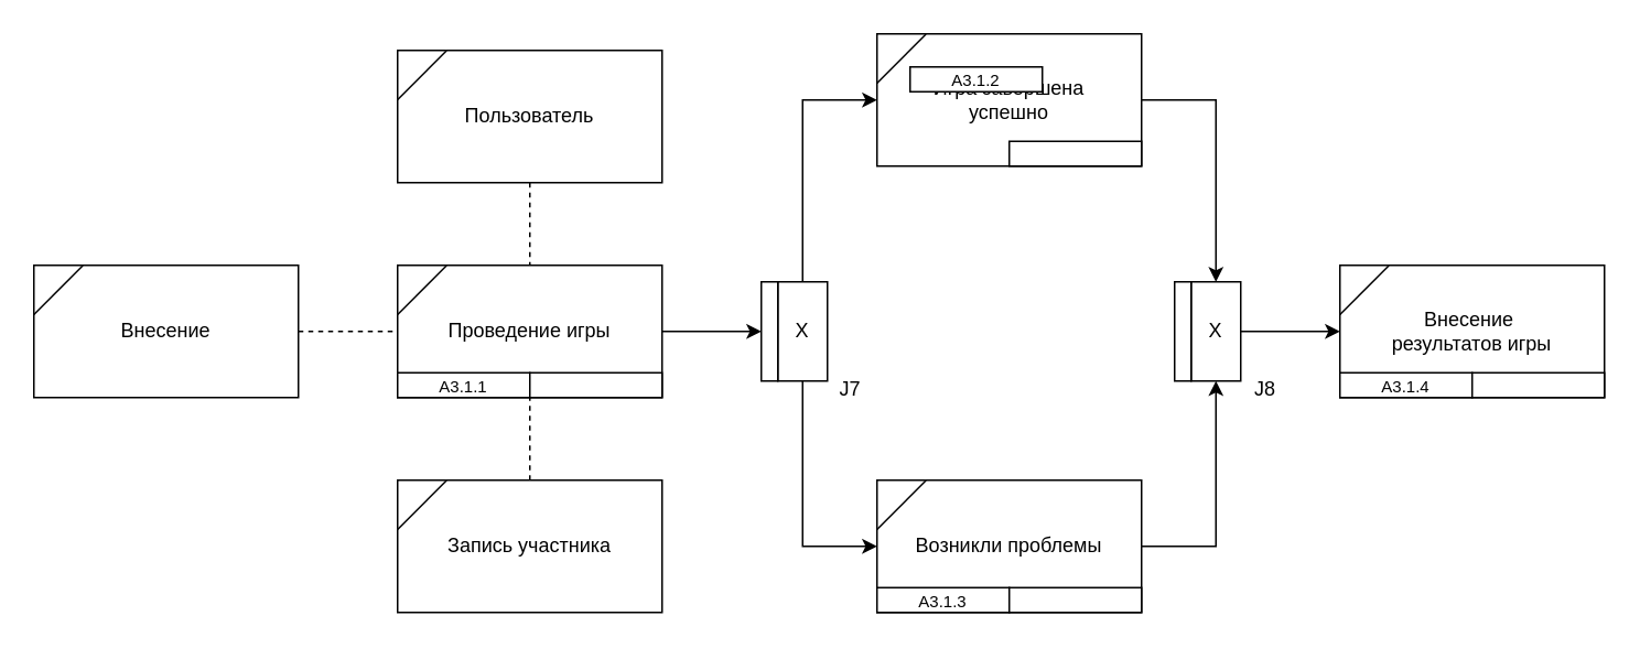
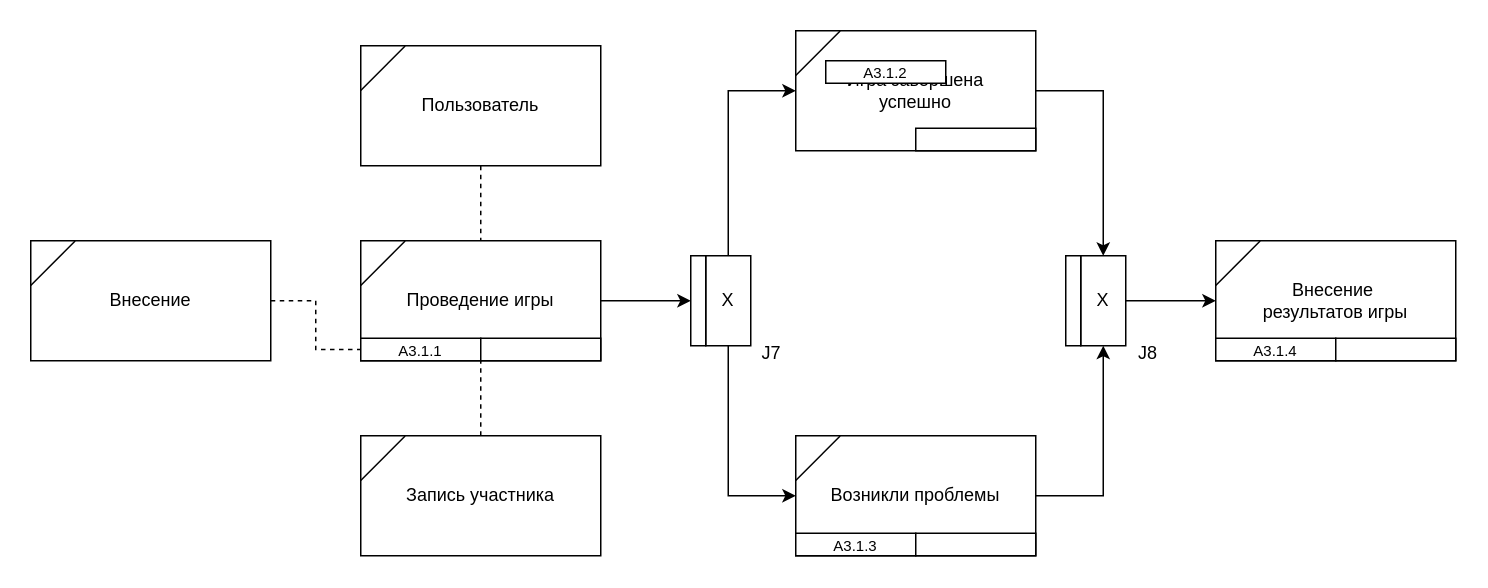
  <mxCell id="0" />
  <mxCell id="1" parent="0" />
  <mxCell id="2" value="" style="group" vertex="1" connectable="0" parent="1"><mxGeometry x="240" y="160" width="160" height="80" as="geometry" /></mxCell>
  <mxCell id="3" value="Проведение игры" style="rounded=0;whiteSpace=wrap;html=1;" vertex="1" parent="2"><mxGeometry width="160" height="80" as="geometry" /></mxCell>
  <mxCell id="4" value="" style="endArrow=none;html=1;rounded=0;entryX=0.185;entryY=0.002;entryDx=0;entryDy=0;exitX=0;exitY=0.373;exitDx=0;exitDy=0;entryPerimeter=0;exitPerimeter=0;" edge="1" parent="2" source="3" target="3"><mxGeometry width="50" height="50" relative="1" as="geometry"><mxPoint x="-10.0" y="5.684e-14" as="sourcePoint" /><mxPoint x="32.6" y="-39.78" as="targetPoint" /></mxGeometry></mxCell>
  <mxCell id="5" value="&lt;font style=&quot;font-size: 10px;&quot;&gt;А3.1.1&lt;/font&gt;" style="rounded=0;whiteSpace=wrap;html=1;" vertex="1" parent="2"><mxGeometry y="65" width="80" height="15" as="geometry" /></mxCell>
  <mxCell id="6" value="" style="rounded=0;whiteSpace=wrap;html=1;" vertex="1" parent="2"><mxGeometry x="80" y="65" width="80" height="15" as="geometry" /></mxCell>
  <mxCell id="7" value="" style="group" vertex="1" connectable="0" parent="1"><mxGeometry x="460" y="170" width="40" height="60" as="geometry" /></mxCell>
  <mxCell id="8" value="Х" style="rounded=0;whiteSpace=wrap;html=1;" vertex="1" parent="7"><mxGeometry x="10" width="30" height="60" as="geometry" /></mxCell>
  <mxCell id="9" value="" style="rounded=0;whiteSpace=wrap;html=1;" vertex="1" parent="7"><mxGeometry width="10" height="60" as="geometry" /></mxCell>
  <mxCell id="10" style="edgeStyle=orthogonalEdgeStyle;rounded=0;orthogonalLoop=1;jettySize=auto;html=1;entryX=0;entryY=0.5;entryDx=0;entryDy=0;" edge="1" parent="1" source="3" target="9"><mxGeometry relative="1" as="geometry" /></mxCell>
  <mxCell id="11" value="" style="group" vertex="1" connectable="0" parent="1"><mxGeometry x="240" y="30" width="160" height="80" as="geometry" /></mxCell>
  <mxCell id="12" value="Пользователь" style="rounded=0;whiteSpace=wrap;html=1;" vertex="1" parent="11"><mxGeometry width="160" height="80" as="geometry" /></mxCell>
  <mxCell id="13" value="" style="endArrow=none;html=1;rounded=0;entryX=0.185;entryY=0.002;entryDx=0;entryDy=0;exitX=0;exitY=0.373;exitDx=0;exitDy=0;entryPerimeter=0;exitPerimeter=0;" edge="1" parent="11" source="12" target="12"><mxGeometry width="50" height="50" relative="1" as="geometry"><mxPoint x="-10.0" y="5.684e-14" as="sourcePoint" /><mxPoint x="32.6" y="-39.78" as="targetPoint" /></mxGeometry></mxCell>
  <mxCell id="14" style="edgeStyle=orthogonalEdgeStyle;rounded=0;orthogonalLoop=1;jettySize=auto;html=1;endArrow=none;endFill=0;dashed=1;" edge="1" parent="1" source="12" target="3"><mxGeometry relative="1" as="geometry" /></mxCell>
  <mxCell id="15" value="" style="group" vertex="1" connectable="0" parent="1"><mxGeometry x="240" y="290" width="160" height="80" as="geometry" /></mxCell>
  <mxCell id="16" value="Запись участника" style="rounded=0;whiteSpace=wrap;html=1;" vertex="1" parent="15"><mxGeometry width="160" height="80" as="geometry" /></mxCell>
  <mxCell id="17" value="" style="endArrow=none;html=1;rounded=0;entryX=0.185;entryY=0.002;entryDx=0;entryDy=0;exitX=0;exitY=0.373;exitDx=0;exitDy=0;entryPerimeter=0;exitPerimeter=0;" edge="1" parent="15" source="16" target="16"><mxGeometry width="50" height="50" relative="1" as="geometry"><mxPoint x="-10.0" y="5.684e-14" as="sourcePoint" /><mxPoint x="32.6" y="-39.78" as="targetPoint" /></mxGeometry></mxCell>
  <mxCell id="18" style="edgeStyle=orthogonalEdgeStyle;rounded=0;orthogonalLoop=1;jettySize=auto;html=1;entryX=0;entryY=1;entryDx=0;entryDy=0;endArrow=none;endFill=0;dashed=1;" edge="1" parent="1" source="16" target="6"><mxGeometry relative="1" as="geometry" /></mxCell>
  <mxCell id="19" value="" style="group" vertex="1" connectable="0" parent="1"><mxGeometry x="530" y="20" width="160" height="80" as="geometry" /></mxCell>
  <mxCell id="20" value="Игра&amp;nbsp;&lt;span style=&quot;background-color: initial;&quot;&gt;завершена&lt;/span&gt;&lt;div&gt;&lt;span style=&quot;background-color: initial;&quot;&gt;успешно&lt;/span&gt;&lt;/div&gt;" style="rounded=0;whiteSpace=wrap;html=1;" vertex="1" parent="19"><mxGeometry width="160" height="80" as="geometry" /></mxCell>
  <mxCell id="21" value="" style="endArrow=none;html=1;rounded=0;entryX=0.185;entryY=0.002;entryDx=0;entryDy=0;exitX=0;exitY=0.373;exitDx=0;exitDy=0;entryPerimeter=0;exitPerimeter=0;" edge="1" parent="19" source="20" target="20"><mxGeometry width="50" height="50" relative="1" as="geometry"><mxPoint x="-10.0" y="5.684e-14" as="sourcePoint" /><mxPoint x="32.6" y="-39.78" as="targetPoint" /></mxGeometry></mxCell>
  <mxCell id="22" value="&lt;font style=&quot;font-size: 10px;&quot;&gt;А3.1.2&lt;/font&gt;" style="rounded=0;whiteSpace=wrap;html=1;" vertex="1" parent="19"><mxGeometry x="20" y="20" width="80" height="15" as="geometry" /></mxCell>
  <mxCell id="23" value="" style="rounded=0;whiteSpace=wrap;html=1;" vertex="1" parent="19"><mxGeometry x="80" y="65" width="80" height="15" as="geometry" /></mxCell>
  <mxCell id="24" value="" style="group" vertex="1" connectable="0" parent="1"><mxGeometry x="530" y="290" width="160" height="80" as="geometry" /></mxCell>
  <mxCell id="25" value="Возникли проблемы" style="rounded=0;whiteSpace=wrap;html=1;" vertex="1" parent="24"><mxGeometry width="160" height="80" as="geometry" /></mxCell>
  <mxCell id="26" value="" style="endArrow=none;html=1;rounded=0;entryX=0.185;entryY=0.002;entryDx=0;entryDy=0;exitX=0;exitY=0.373;exitDx=0;exitDy=0;entryPerimeter=0;exitPerimeter=0;" edge="1" parent="24" source="25" target="25"><mxGeometry width="50" height="50" relative="1" as="geometry"><mxPoint x="-10.0" y="5.684e-14" as="sourcePoint" /><mxPoint x="32.6" y="-39.78" as="targetPoint" /></mxGeometry></mxCell>
  <mxCell id="27" value="&lt;font style=&quot;font-size: 10px;&quot;&gt;А3.1.3&lt;/font&gt;" style="rounded=0;whiteSpace=wrap;html=1;" vertex="1" parent="24"><mxGeometry y="65" width="80" height="15" as="geometry" /></mxCell>
  <mxCell id="28" value="" style="rounded=0;whiteSpace=wrap;html=1;" vertex="1" parent="24"><mxGeometry x="80" y="65" width="80" height="15" as="geometry" /></mxCell>
  <mxCell id="29" style="edgeStyle=orthogonalEdgeStyle;rounded=0;orthogonalLoop=1;jettySize=auto;html=1;entryX=0;entryY=0.5;entryDx=0;entryDy=0;exitX=0.5;exitY=0;exitDx=0;exitDy=0;" edge="1" parent="1" source="8" target="20"><mxGeometry relative="1" as="geometry" /></mxCell>
  <mxCell id="30" style="edgeStyle=orthogonalEdgeStyle;rounded=0;orthogonalLoop=1;jettySize=auto;html=1;entryX=0;entryY=0.5;entryDx=0;entryDy=0;exitX=0.5;exitY=1;exitDx=0;exitDy=0;" edge="1" parent="1" source="8" target="25"><mxGeometry relative="1" as="geometry" /></mxCell>
  <mxCell id="31" value="" style="group" vertex="1" connectable="0" parent="1"><mxGeometry x="710" y="170" width="40" height="60" as="geometry" /></mxCell>
  <mxCell id="32" value="Х" style="rounded=0;whiteSpace=wrap;html=1;" vertex="1" parent="31"><mxGeometry x="10" width="30" height="60" as="geometry" /></mxCell>
  <mxCell id="33" value="" style="rounded=0;whiteSpace=wrap;html=1;" vertex="1" parent="31"><mxGeometry width="10" height="60" as="geometry" /></mxCell>
  <mxCell id="34" style="edgeStyle=orthogonalEdgeStyle;rounded=0;orthogonalLoop=1;jettySize=auto;html=1;entryX=0.5;entryY=0;entryDx=0;entryDy=0;" edge="1" parent="1" source="20" target="32"><mxGeometry relative="1" as="geometry" /></mxCell>
  <mxCell id="35" style="edgeStyle=orthogonalEdgeStyle;rounded=0;orthogonalLoop=1;jettySize=auto;html=1;entryX=0.5;entryY=1;entryDx=0;entryDy=0;" edge="1" parent="1" source="25" target="32"><mxGeometry relative="1" as="geometry"><mxPoint x="775" y="232" as="targetPoint" /></mxGeometry></mxCell>
  <mxCell id="36" value="J7" style="text;html=1;align=center;verticalAlign=middle;whiteSpace=wrap;rounded=0;" vertex="1" parent="1"><mxGeometry x="484" y="220" width="60" height="30" as="geometry" /></mxCell>
  <mxCell id="37" value="J8" style="text;html=1;align=center;verticalAlign=middle;whiteSpace=wrap;rounded=0;" vertex="1" parent="1"><mxGeometry x="740" y="220" width="50" height="30" as="geometry" /></mxCell>
  <mxCell id="38" style="edgeStyle=orthogonalEdgeStyle;rounded=0;orthogonalLoop=1;jettySize=auto;html=1;entryX=0;entryY=0.5;entryDx=0;entryDy=0;" edge="1" parent="1" source="32"><mxGeometry relative="1" as="geometry"><mxPoint x="810" y="200" as="targetPoint" /></mxGeometry></mxCell>
  <mxCell id="39" value="" style="group" vertex="1" connectable="0" parent="1"><mxGeometry x="20" y="160" width="160" height="80" as="geometry" /></mxCell>
  <mxCell id="40" value="Внесение" style="rounded=0;whiteSpace=wrap;html=1;" vertex="1" parent="39"><mxGeometry width="160" height="80" as="geometry" /></mxCell>
  <mxCell id="41" value="" style="endArrow=none;html=1;rounded=0;entryX=0.185;entryY=0.002;entryDx=0;entryDy=0;exitX=0;exitY=0.373;exitDx=0;exitDy=0;entryPerimeter=0;exitPerimeter=0;" edge="1" parent="39" source="40" target="40"><mxGeometry width="50" height="50" relative="1" as="geometry"><mxPoint x="-10.0" y="5.684e-14" as="sourcePoint" /><mxPoint x="32.6" y="-39.78" as="targetPoint" /></mxGeometry></mxCell>
- <mxCell id="42" style="edgeStyle=orthogonalEdgeStyle;rounded=0;orthogonalLoop=1;jettySize=auto;html=1;entryX=0;entryY=0.5;entryDx=0;entryDy=0;endArrow=none;endFill=0;dashed=1;" edge="1" parent="1" source="40" target="3"><mxGeometry relative="1" as="geometry" /></mxCell>
+ <mxCell id="42" style="edgeStyle=orthogonalEdgeStyle;rounded=0;orthogonalLoop=1;jettySize=auto;html=1;endArrow=none;endFill=0;dashed=1;" edge="1" parent="1" source="40" target="5"><mxGeometry relative="1" as="geometry" /></mxCell>
  <mxCell id="43" value="" style="group" vertex="1" connectable="0" parent="1"><mxGeometry x="810" y="160" width="160" height="80" as="geometry" /></mxCell>
  <mxCell id="44" value="Внесение&amp;nbsp;&lt;div&gt;результатов игры&lt;/div&gt;" style="rounded=0;whiteSpace=wrap;html=1;" vertex="1" parent="43"><mxGeometry width="160" height="80" as="geometry" /></mxCell>
  <mxCell id="45" value="" style="endArrow=none;html=1;rounded=0;entryX=0.185;entryY=0.002;entryDx=0;entryDy=0;exitX=0;exitY=0.373;exitDx=0;exitDy=0;entryPerimeter=0;exitPerimeter=0;" edge="1" parent="43" source="44" target="44"><mxGeometry width="50" height="50" relative="1" as="geometry"><mxPoint x="-10.0" y="5.684e-14" as="sourcePoint" /><mxPoint x="32.6" y="-39.78" as="targetPoint" /></mxGeometry></mxCell>
  <mxCell id="46" value="&lt;font style=&quot;font-size: 10px;&quot;&gt;А3.1.4&lt;/font&gt;" style="rounded=0;whiteSpace=wrap;html=1;" vertex="1" parent="43"><mxGeometry y="65" width="80" height="15" as="geometry" /></mxCell>
  <mxCell id="47" value="" style="rounded=0;whiteSpace=wrap;html=1;" vertex="1" parent="43"><mxGeometry x="80" y="65" width="80" height="15" as="geometry" /></mxCell>
